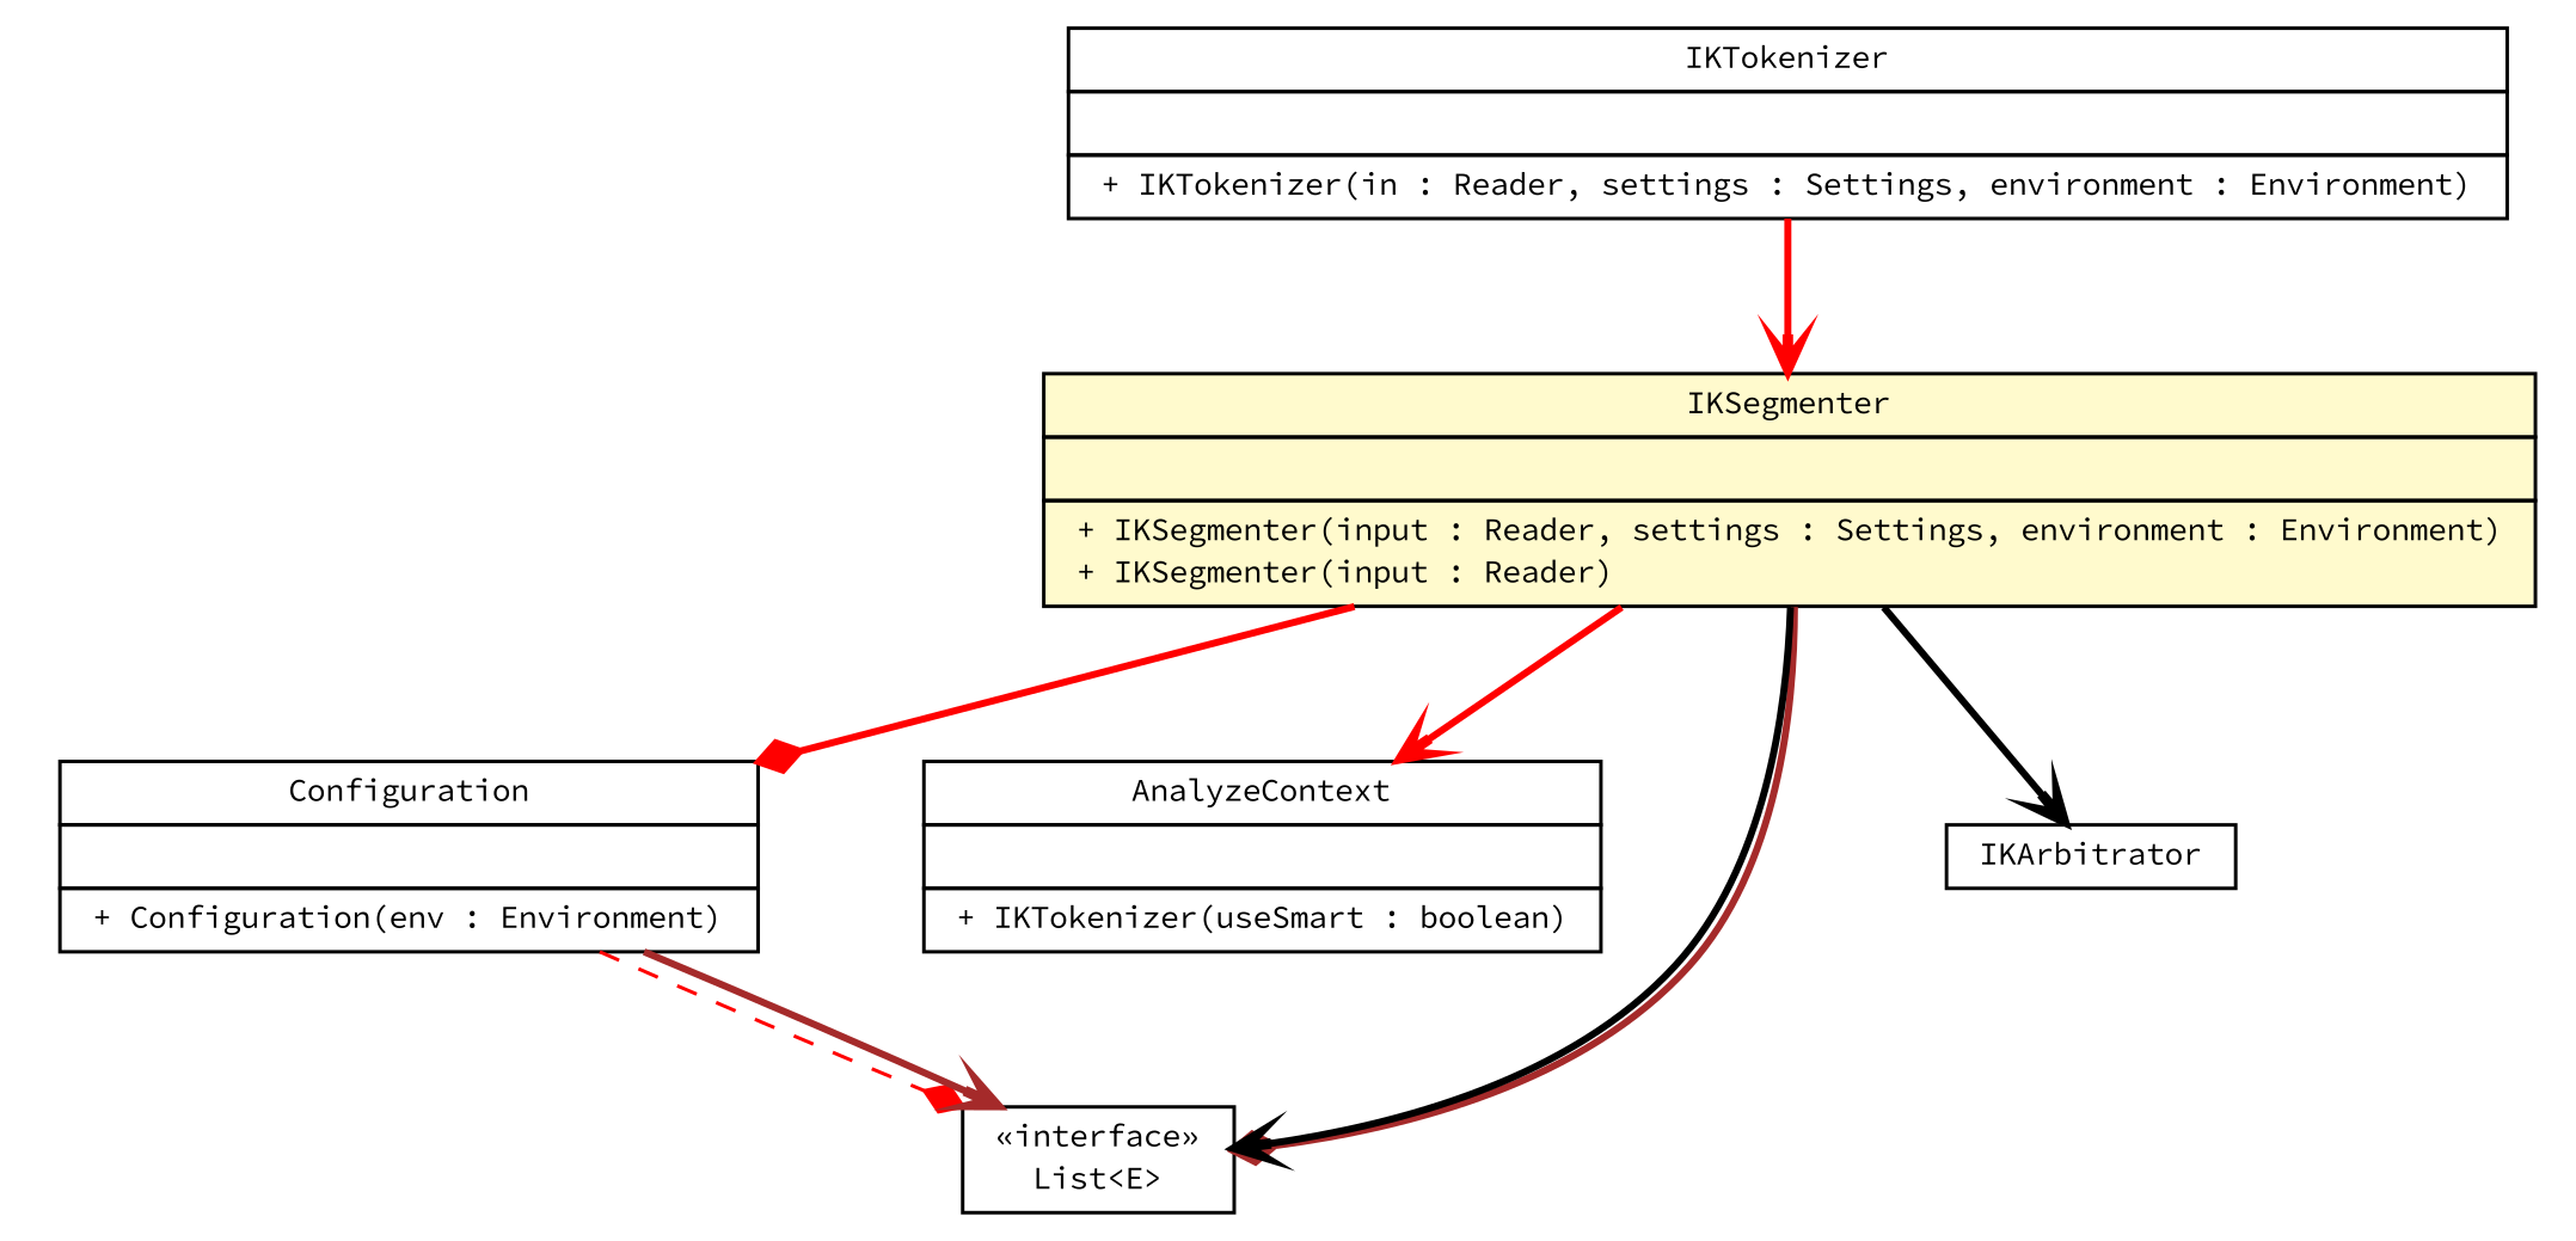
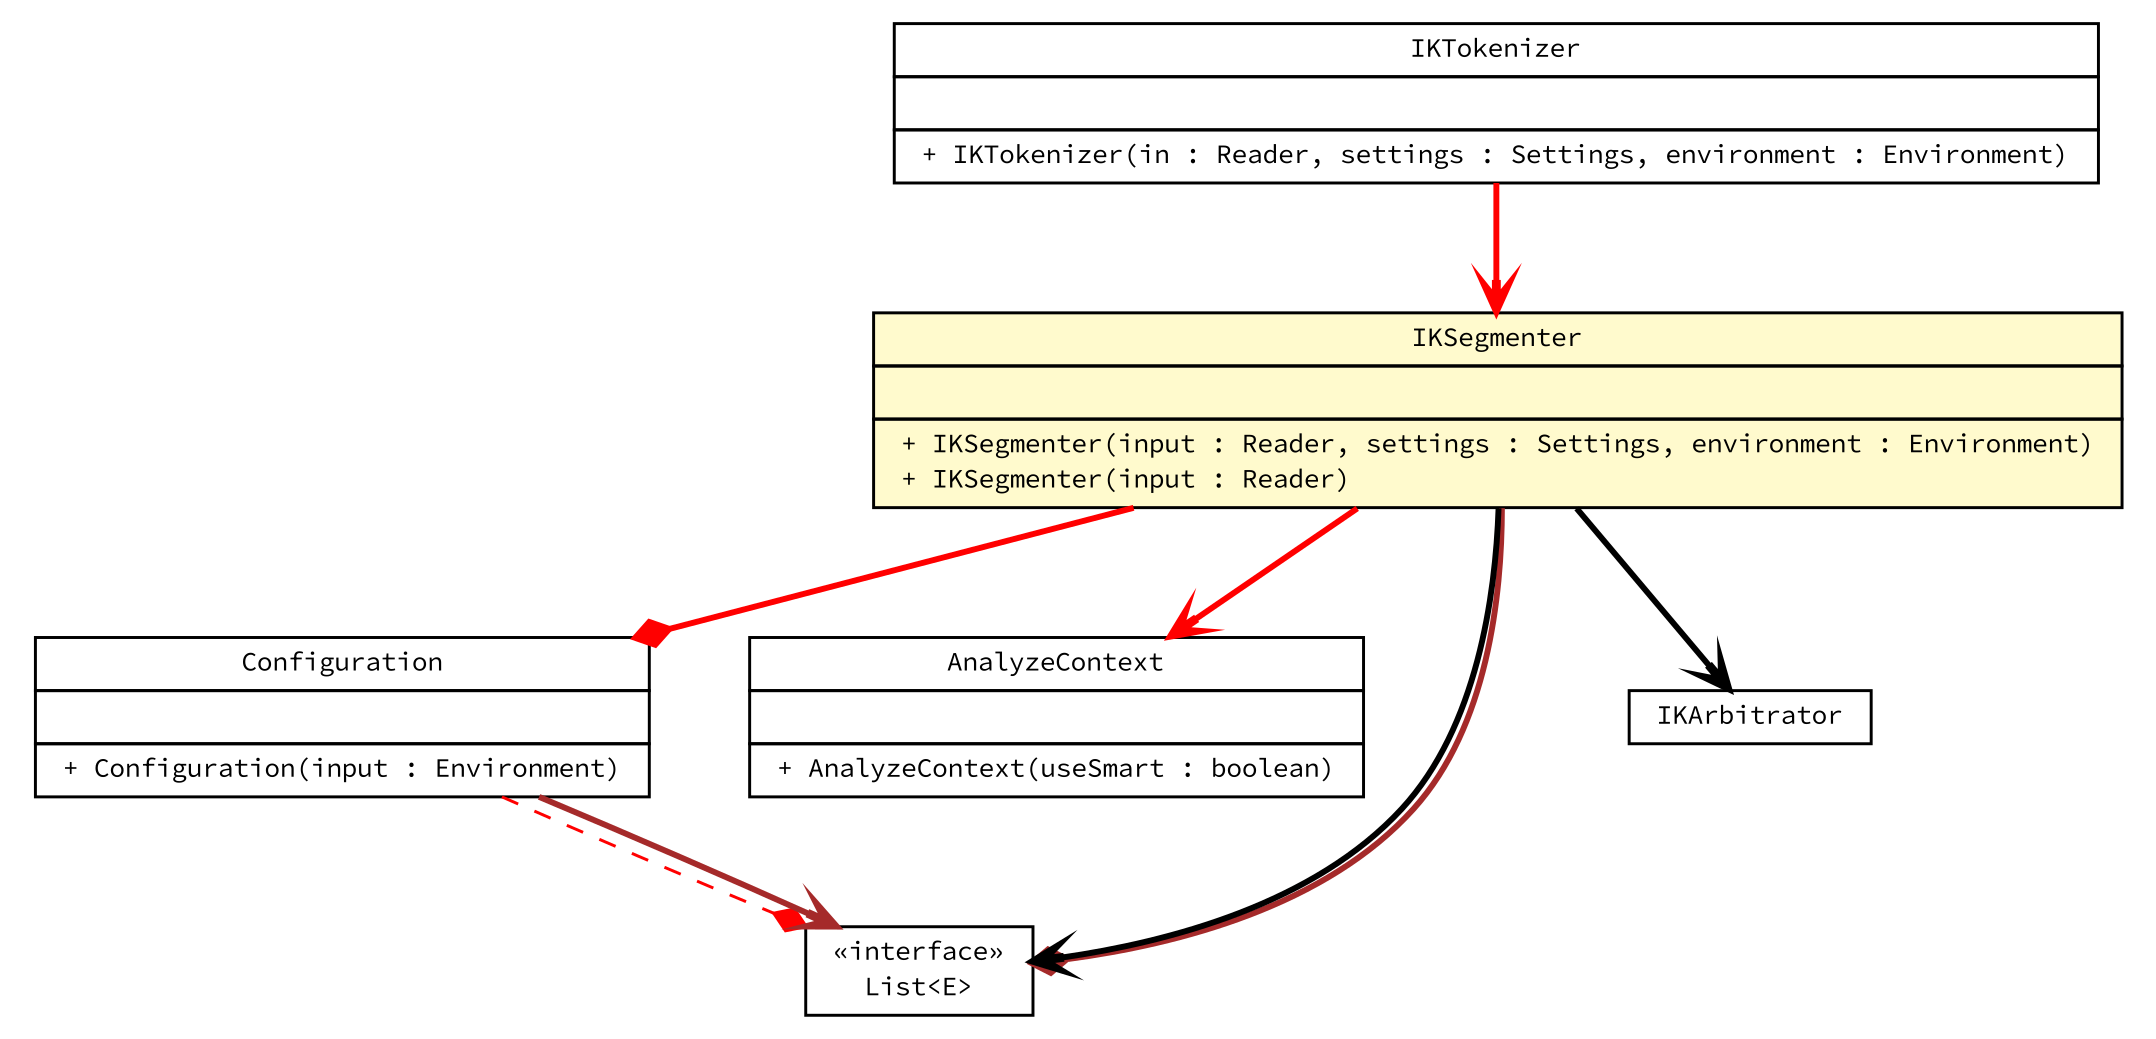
  digraph {
    fontname="Source Code Pro"
    node [fontcolor=black fontname="Source Code Pro" fontsize=9.0 shape=plaintext]
    edge [arrowhead=vee color=red fontcolor=black fontname="Source Code Pro" fontsize=10.0 headport=p labelfontname=Helvetica labelfontsize=10 style=bold tailport=p]
    n1 [label=<<table border="0" cellborder="1" cellspacing="0" cellpadding="2" port="p" bgcolor="lemonChiffon" href="./IKSegmenter.html"> 		<tr><td><table border="0" cellspacing="0" cellpadding="1"> 			<tr><td> IKSegmenter </td></tr> 		</table></td></tr> 		<tr><td><table border="0" cellspacing="0" cellpadding="1"> 			<tr><td align="left">  </td></tr> 		</table></td></tr> 		<tr><td><table border="0" cellspacing="0" cellpadding="1"> 			<tr><td align="left"> + IKSegmenter(input : Reader, settings : Settings, environment : Environment) </td></tr> 			<tr><td align="left"> + IKSegmenter(input : Reader) </td></tr> 		</table></td></tr> 		</table>>]
-   n2 [label=<<table border="0" cellborder="1" cellspacing="0" cellpadding="2" port="p" href="./Configuration.html"> 		<tr><td><table border="0" cellspacing="0" cellpadding="1"> 			<tr><td> Configuration </td></tr> 		</table></td></tr> 		<tr><td><table border="0" cellspacing="0" cellpadding="1"> 			<tr><td align="left">  </td></tr> 		</table></td></tr> 		<tr><td><table border="0" cellspacing="0" cellpadding="1"> 			<tr><td align="left"> + Configuration(env : Environment) </td></tr> 		</table></td></tr> 		</table>>]
-   n3 [label=<<table border="0" cellborder="1" cellspacing="0" cellpadding="2" port="p" href="http://java.sun.com/j2se/1.4.2/docs/api/org/wltea/analyzer/core/AnalyzeContext.html"> 		<tr><td><table border="0" cellspacing="0" cellpadding="1"> 			<tr><td> AnalyzeContext </td></tr> 		</table></td></tr> 		<tr><td><table border="0" cellspacing="0" cellpadding="1"> 			<tr><td align="left">  </td></tr> 		</table></td></tr> 		<tr><td><table border="0" cellspacing="0" cellpadding="1"> 			<tr><td align="left"> + IKTokenizer(useSmart : boolean) </td></tr> 		</table></td></tr> 		</table>>]
+   n2 [label=<<table border="0" cellborder="1" cellspacing="0" cellpadding="2" port="p" href="./Configuration.html"> 		<tr><td><table border="0" cellspacing="0" cellpadding="1"> 			<tr><td> Configuration </td></tr> 		</table></td></tr> 		<tr><td><table border="0" cellspacing="0" cellpadding="1"> 			<tr><td align="left">  </td></tr> 		</table></td></tr> 		<tr><td><table border="0" cellspacing="0" cellpadding="1"> 			<tr><td align="left"> + Configuration(input : Environment) </td></tr> 		</table></td></tr> 		</table>>]
+   n3 [label=<<table border="0" cellborder="1" cellspacing="0" cellpadding="2" port="p" href="http://java.sun.com/j2se/1.4.2/docs/api/org/wltea/analyzer/core/AnalyzeContext.html"> 		<tr><td><table border="0" cellspacing="0" cellpadding="1"> 			<tr><td> AnalyzeContext </td></tr> 		</table></td></tr> 		<tr><td><table border="0" cellspacing="0" cellpadding="1"> 			<tr><td align="left">  </td></tr> 		</table></td></tr> 		<tr><td><table border="0" cellspacing="0" cellpadding="1"> 			<tr><td align="left"> + AnalyzeContext(useSmart : boolean) </td></tr> 		</table></td></tr> 		</table>>]
    n4 [label=<<table border="0" cellborder="1" cellspacing="0" cellpadding="2" port="p" href="http://java.sun.com/j2se/1.4.2/docs/api/java/util/List.html"> 		<tr><td><table border="0" cellspacing="0" cellpadding="1"> 			<tr><td> &laquo;interface&raquo; </td></tr> 			<tr><td> List&lt;E&gt; </td></tr> 		</table></td></tr> 		</table>>]
    n5 [label=<<table border="0" cellborder="1" cellspacing="0" cellpadding="2" port="p" href="http://java.sun.com/j2se/1.4.2/docs/api/org/wltea/analyzer/core/IKArbitrator.html"> 		<tr><td><table border="0" cellspacing="0" cellpadding="1"> 			<tr><td> IKArbitrator </td></tr> 		</table></td></tr> 		</table>>]
    n6 [label=<<table border="0" cellborder="1" cellspacing="0" cellpadding="2" port="p" href="./IKTokenizer.html"> 		<tr><td><table border="0" cellspacing="0" cellpadding="1"> 			<tr><td> IKTokenizer </td></tr> 		</table></td></tr> 		<tr><td><table border="0" cellspacing="0" cellpadding="1"> 			<tr><td align="left">  </td></tr> 		</table></td></tr> 		<tr><td><table border="0" cellspacing="0" cellpadding="1"> 			<tr><td align="left"> + IKTokenizer(in : Reader, settings : Settings, environment : Environment) </td></tr> 		</table></td></tr> 		</table>>]
    n1 -> n2 [arrowhead=diamond]
    n1 -> n3
    n1 -> n4 [arrowhead=diamond color=brown]
    n1 -> n4 [color=black]
    n1 -> n5 [color=black]
    n2 -> n4 [arrowhead=diamond style=dashed]
    n2 -> n4 [color=brown]
    n6 -> n1
  }
